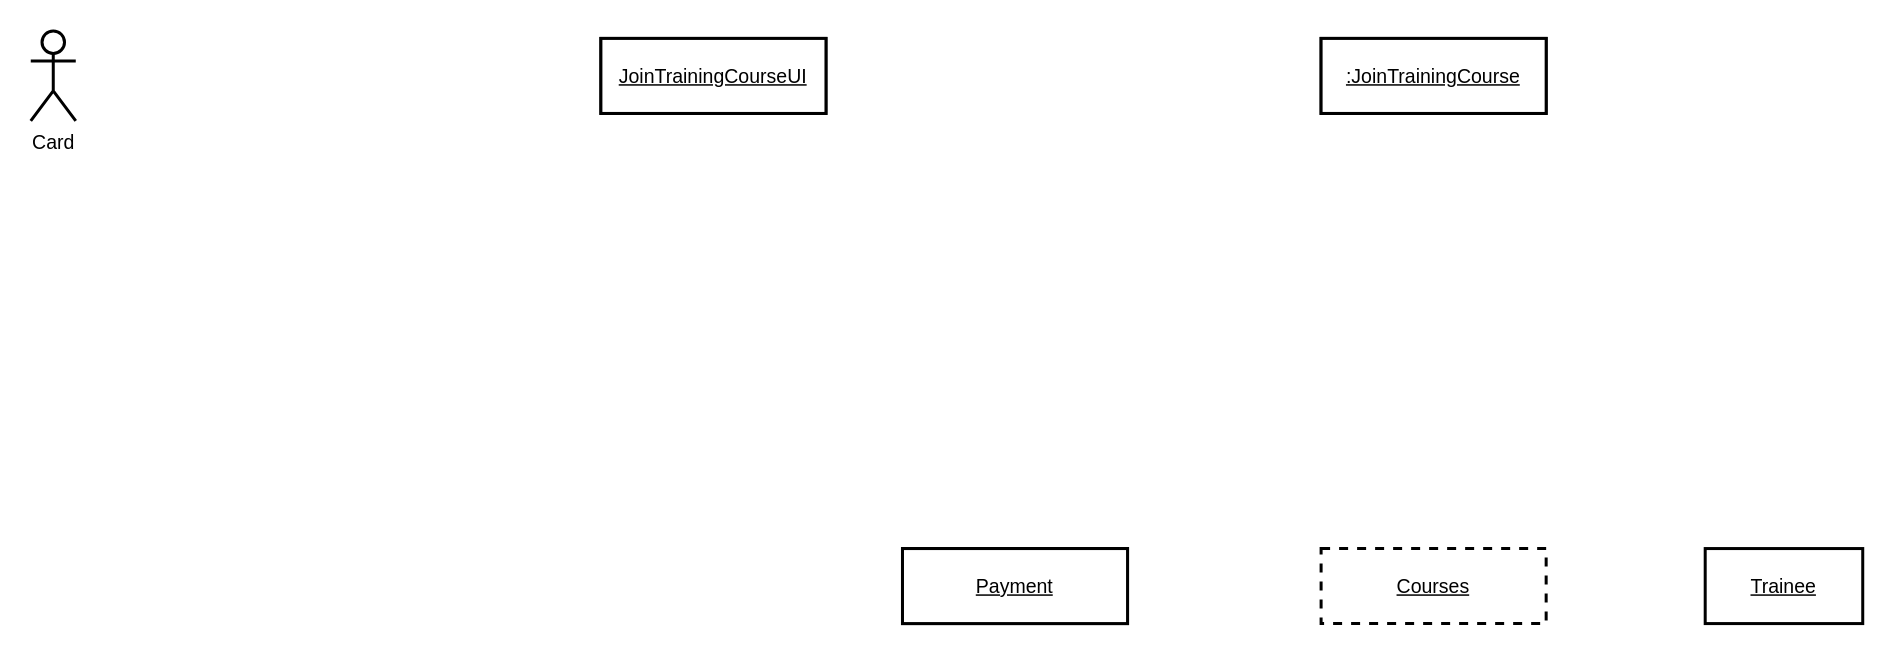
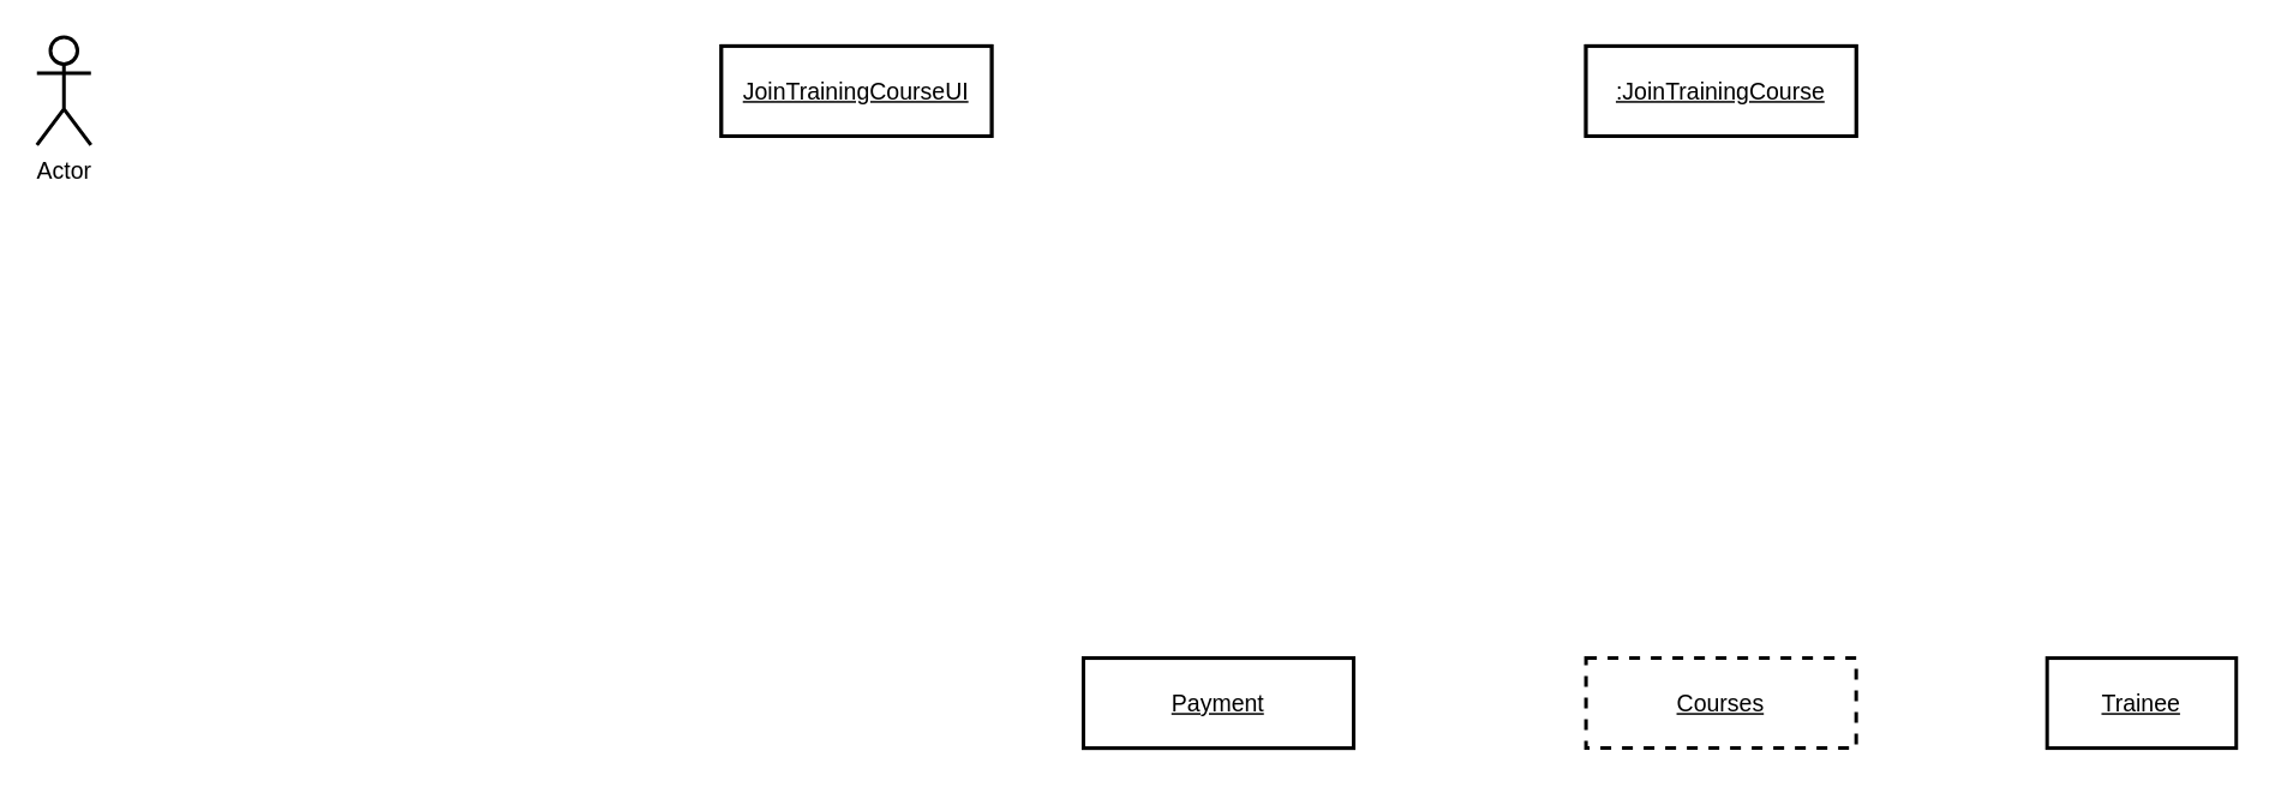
  <mxCell id="0" />
  <mxCell id="1" parent="0" />
- <mxCell id="2" value="Card" style="shape=umlActor;verticalLabelPosition=bottom;verticalAlign=top;html=1;strokeWidth=2;fontSize=13;" parent="1" vertex="1"><mxGeometry x="20" y="20" width="30" height="60" as="geometry" /></mxCell>
+ <mxCell id="2" value="Actor" style="shape=umlActor;verticalLabelPosition=bottom;verticalAlign=top;html=1;strokeWidth=2;fontSize=13;" parent="1" vertex="1"><mxGeometry x="20" y="20" width="30" height="60" as="geometry" /></mxCell>
  <mxCell id="3" value="JoinTrainingCourseUI" style="html=1;whiteSpace=wrap;strokeWidth=2;fontSize=13;" parent="1" vertex="1"><mxGeometry x="400" y="25" width="150" height="50" as="geometry" /></mxCell>
  <mxCell id="4" value=":JoinTrainingCourse" style="html=1;whiteSpace=wrap;strokeWidth=2;fontSize=13;" parent="1" vertex="1"><mxGeometry x="880" y="25" width="150" height="50" as="geometry" /></mxCell>
  <mxCell id="5" value=":Card" style="html=1;whiteSpace=wrap;strokeWidth=2;fontSize=13;" parent="1" vertex="1"><mxGeometry x="601" y="365" width="150" height="50" as="geometry" /></mxCell>
  <mxCell id="6" value="Courses" style="html=1;whiteSpace=wrap;strokeWidth=2;fontSize=13;fontStyle=4;dashed=1;" parent="1" vertex="1"><mxGeometry x="880" y="365" width="150" height="50" as="geometry" /></mxCell>
  <mxCell id="7" value="Trainee" style="html=1;whiteSpace=wrap;strokeWidth=2;fontSize=13;fontStyle=4" parent="1" vertex="1"><mxGeometry x="1136" y="365" width="105" height="50" as="geometry" /></mxCell>
  <mxCell id="8" value="JoinTrainingCourseUI" style="html=1;whiteSpace=wrap;strokeWidth=2;fontSize=13;fontStyle=4" parent="1" vertex="1"><mxGeometry x="400" y="25" width="150" height="50" as="geometry" /></mxCell>
  <mxCell id="9" value=":JoinTrainingCourse" style="html=1;whiteSpace=wrap;strokeWidth=2;fontSize=13;fontStyle=4" parent="1" vertex="1"><mxGeometry x="880" y="25" width="150" height="50" as="geometry" /></mxCell>
  <mxCell id="10" value="Payment" style="html=1;whiteSpace=wrap;strokeWidth=2;fontSize=13;fontStyle=4" parent="1" vertex="1"><mxGeometry x="601" y="365" width="150" height="50" as="geometry" /></mxCell>
